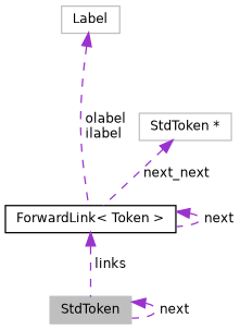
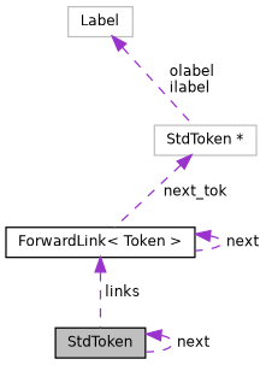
  digraph {
    node [color=black fillcolor=white fontname=Helvetica fontsize=10 shape=record style=filled]
    edge [color=darkorchid3 dir=back fontname=Helvetica fontsize=10 labelfontname=Helvetica labelfontsize=10 style=dashed]
-   n1 [color=grey75 fillcolor=grey75 fontcolor=black height=0.2 label=StdToken width=0.4]
+   n1 [fillcolor=grey75 fontcolor=black height=0.2 label=StdToken width=0.4]
    n2 [height=0.2 label="ForwardLink\< Token \>" width=0.4]
    n3 [color=grey75 height=0.2 label=Label width=0.4]
    n4 [color=grey75 height=0.2 label="StdToken *" width=0.4]
    n1 -> n1 [label=" next"]
    n2 -> n1 [label=" links"]
    n2 -> n2 [label=" next"]
-   n3 -> n2 [label=" olabel\nilabel"]
-   n4 -> n2 [label=" next_next"]
+   n3 -> n4 [label=" olabel\nilabel"]
+   n4 -> n2 [label=" next_tok"]
  }
